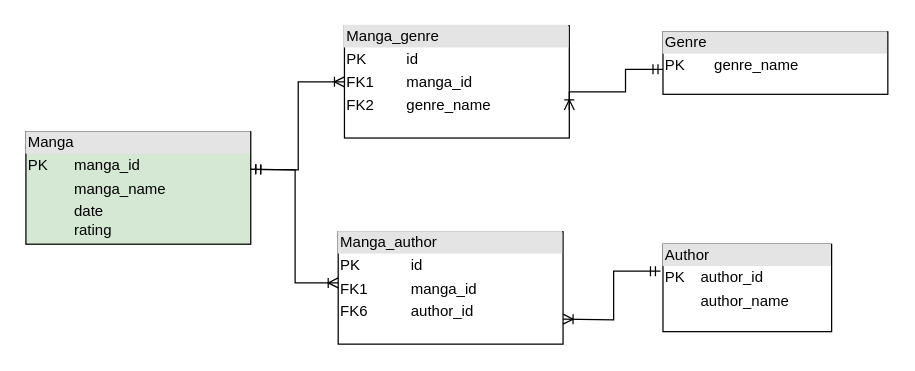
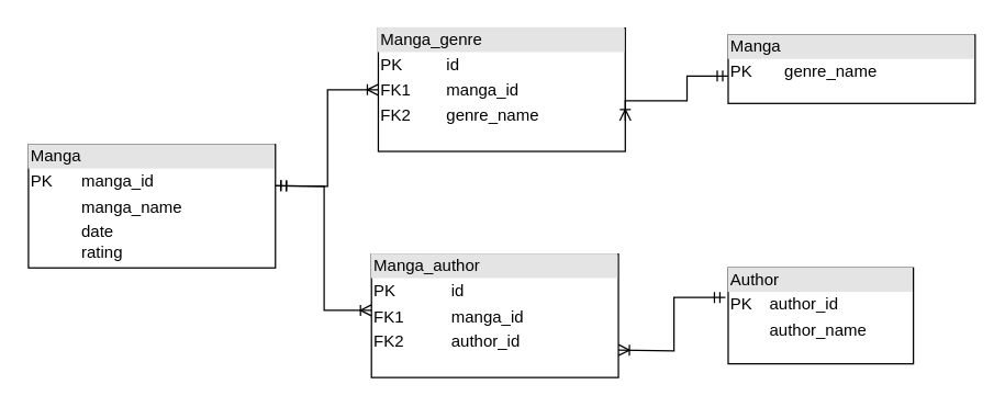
  <mxCell id="0" />
  <mxCell id="1" parent="0" />
  <mxCell id="2" value="&lt;div style=&quot;box-sizing: border-box ; width: 100% ; background: #e4e4e4 ; padding: 2px&quot;&gt;Manga_genre&lt;/div&gt;&lt;table style=&quot;width: 100% ; font-size: 1em&quot; cellpadding=&quot;2&quot; cellspacing=&quot;0&quot;&gt;&lt;tbody&gt;&lt;tr&gt;&lt;td&gt;PK&lt;/td&gt;&lt;td&gt;id&lt;/td&gt;&lt;/tr&gt;&lt;tr&gt;&lt;td&gt;FK1&lt;/td&gt;&lt;td&gt;manga_id&lt;/td&gt;&lt;/tr&gt;&lt;tr&gt;&lt;td&gt;FK2&lt;/td&gt;&lt;td&gt;genre_name&lt;/td&gt;&lt;/tr&gt;&lt;/tbody&gt;&lt;/table&gt;" style="verticalAlign=top;align=left;overflow=fill;html=1;" parent="1" vertex="1"><mxGeometry x="275" y="20" width="180" height="90" as="geometry" /></mxCell>
- <mxCell id="3" value="&lt;div style=&quot;box-sizing: border-box ; width: 100% ; background: #e4e4e4 ; padding: 2px&quot;&gt;Manga_author&lt;/div&gt;&lt;table cellpadding=&quot;2&quot; cellspacing=&quot;0&quot; style=&quot;font-size: 1em ; width: 180px&quot;&gt;&lt;tbody&gt;&lt;tr&gt;&lt;td&gt;PK&lt;/td&gt;&lt;td&gt;id&lt;/td&gt;&lt;/tr&gt;&lt;tr&gt;&lt;td&gt;FK1&lt;/td&gt;&lt;td&gt;manga_id&lt;/td&gt;&lt;/tr&gt;&lt;tr&gt;&lt;td&gt;FK6&lt;/td&gt;&lt;td&gt;author_id&lt;/td&gt;&lt;/tr&gt;&lt;/tbody&gt;&lt;/table&gt;" style="verticalAlign=top;align=left;overflow=fill;html=1;" parent="1" vertex="1"><mxGeometry x="270" y="185" width="180" height="90" as="geometry" /></mxCell>
+ <mxCell id="3" value="&lt;div style=&quot;box-sizing: border-box ; width: 100% ; background: #e4e4e4 ; padding: 2px&quot;&gt;Manga_author&lt;/div&gt;&lt;table cellpadding=&quot;2&quot; cellspacing=&quot;0&quot; style=&quot;font-size: 1em ; width: 180px&quot;&gt;&lt;tbody&gt;&lt;tr&gt;&lt;td&gt;PK&lt;/td&gt;&lt;td&gt;id&lt;/td&gt;&lt;/tr&gt;&lt;tr&gt;&lt;td&gt;FK1&lt;/td&gt;&lt;td&gt;manga_id&lt;/td&gt;&lt;/tr&gt;&lt;tr&gt;&lt;td&gt;FK2&lt;/td&gt;&lt;td&gt;author_id&lt;/td&gt;&lt;/tr&gt;&lt;/tbody&gt;&lt;/table&gt;" style="verticalAlign=top;align=left;overflow=fill;html=1;" parent="1" vertex="1"><mxGeometry x="270" y="185" width="180" height="90" as="geometry" /></mxCell>
  <mxCell id="4" value="&lt;div style=&quot;box-sizing: border-box ; width: 100% ; background: #e4e4e4 ; padding: 2px&quot;&gt;Author&lt;/div&gt;&lt;table style=&quot;width: 100% ; font-size: 1em&quot; cellpadding=&quot;2&quot; cellspacing=&quot;0&quot;&gt;&lt;tbody&gt;&lt;tr&gt;&lt;td&gt;PK&lt;/td&gt;&lt;td&gt;author_id&lt;/td&gt;&lt;/tr&gt;&lt;tr&gt;&lt;td&gt;&lt;br&gt;&lt;/td&gt;&lt;td&gt;author_name&lt;/td&gt;&lt;/tr&gt;&lt;tr&gt;&lt;td&gt;&lt;/td&gt;&lt;td&gt;&lt;br&gt;&lt;/td&gt;&lt;/tr&gt;&lt;/tbody&gt;&lt;/table&gt;" style="verticalAlign=top;align=left;overflow=fill;html=1;" parent="1" vertex="1"><mxGeometry x="530" y="195" width="135" height="70" as="geometry" /></mxCell>
- <mxCell id="5" value="&lt;div style=&quot;box-sizing: border-box ; width: 100% ; background: #e4e4e4 ; padding: 2px&quot;&gt;Genre&lt;/div&gt;&lt;table style=&quot;width: 100% ; font-size: 1em&quot; cellpadding=&quot;2&quot; cellspacing=&quot;0&quot;&gt;&lt;tbody&gt;&lt;tr&gt;&lt;td&gt;PK&lt;/td&gt;&lt;td&gt;genre_name&lt;br&gt;&lt;/td&gt;&lt;/tr&gt;&lt;tr&gt;&lt;td&gt;&lt;br&gt;&lt;/td&gt;&lt;td&gt;&lt;br&gt;&lt;/td&gt;&lt;/tr&gt;&lt;/tbody&gt;&lt;/table&gt;" style="verticalAlign=top;align=left;overflow=fill;html=1;" parent="1" vertex="1"><mxGeometry x="530" y="25" width="180" height="50" as="geometry" /></mxCell>
- <mxCell id="6" value="&lt;div style=&quot;box-sizing: border-box ; width: 100% ; background: #e4e4e4 ; padding: 2px&quot;&gt;Manga&lt;/div&gt;&lt;table style=&quot;width: 100% ; font-size: 1em&quot; cellpadding=&quot;2&quot; cellspacing=&quot;0&quot;&gt;&lt;tbody&gt;&lt;tr&gt;&lt;td&gt;PK&lt;/td&gt;&lt;td&gt;manga_id&lt;/td&gt;&lt;/tr&gt;&lt;tr&gt;&lt;td&gt;&lt;br&gt;&lt;/td&gt;&lt;td&gt;manga_name&lt;/td&gt;&lt;/tr&gt;&lt;tr&gt;&lt;td&gt;&lt;/td&gt;&lt;td&gt;date&lt;br&gt;rating&lt;/td&gt;&lt;/tr&gt;&lt;/tbody&gt;&lt;/table&gt;" style="verticalAlign=top;align=left;overflow=fill;html=1;fillColor=#d5e8d4;" parent="1" vertex="1"><mxGeometry x="20" y="105" width="180" height="90" as="geometry" /></mxCell>
+ <mxCell id="5" value="&lt;div style=&quot;box-sizing: border-box ; width: 100% ; background: #e4e4e4 ; padding: 2px&quot;&gt;Manga&lt;/div&gt;&lt;table style=&quot;width: 100% ; font-size: 1em&quot; cellpadding=&quot;2&quot; cellspacing=&quot;0&quot;&gt;&lt;tbody&gt;&lt;tr&gt;&lt;td&gt;PK&lt;/td&gt;&lt;td&gt;genre_name&lt;br&gt;&lt;/td&gt;&lt;/tr&gt;&lt;tr&gt;&lt;td&gt;&lt;br&gt;&lt;/td&gt;&lt;td&gt;&lt;br&gt;&lt;/td&gt;&lt;/tr&gt;&lt;/tbody&gt;&lt;/table&gt;" style="verticalAlign=top;align=left;overflow=fill;html=1;" parent="1" vertex="1"><mxGeometry x="530" y="25" width="180" height="50" as="geometry" /></mxCell>
+ <mxCell id="6" value="&lt;div style=&quot;box-sizing: border-box ; width: 100% ; background: #e4e4e4 ; padding: 2px&quot;&gt;Manga&lt;/div&gt;&lt;table style=&quot;width: 100% ; font-size: 1em&quot; cellpadding=&quot;2&quot; cellspacing=&quot;0&quot;&gt;&lt;tbody&gt;&lt;tr&gt;&lt;td&gt;PK&lt;/td&gt;&lt;td&gt;manga_id&lt;/td&gt;&lt;/tr&gt;&lt;tr&gt;&lt;td&gt;&lt;br&gt;&lt;/td&gt;&lt;td&gt;manga_name&lt;/td&gt;&lt;/tr&gt;&lt;tr&gt;&lt;td&gt;&lt;/td&gt;&lt;td&gt;date&lt;br&gt;rating&lt;/td&gt;&lt;/tr&gt;&lt;/tbody&gt;&lt;/table&gt;" style="verticalAlign=top;align=left;overflow=fill;html=1;" parent="1" vertex="1"><mxGeometry x="20" y="105" width="180" height="90" as="geometry" /></mxCell>
  <mxCell id="7" value="" style="endArrow=ERoneToMany;startArrow=ERmandOne;html=1;rounded=0;edgeStyle=orthogonalEdgeStyle;entryX=1;entryY=0.75;entryDx=0;entryDy=0;endFill=0;startFill=0;" parent="1" target="2" edge="1"><mxGeometry width="50" height="50" relative="1" as="geometry"><mxPoint x="530" y="55" as="sourcePoint" /><mxPoint x="410" y="95" as="targetPoint" /><Array as="points"><mxPoint x="500" y="55" /><mxPoint x="500" y="73" /></Array></mxGeometry></mxCell>
  <mxCell id="8" value="" style="endArrow=ERmandOne;startArrow=ERoneToMany;html=1;rounded=0;edgeStyle=orthogonalEdgeStyle;entryX=-0.015;entryY=0.308;entryDx=0;entryDy=0;entryPerimeter=0;startFill=0;endFill=0;" parent="1" target="4" edge="1"><mxGeometry width="50" height="50" relative="1" as="geometry"><mxPoint x="450" y="254.97" as="sourcePoint" /><mxPoint x="500" y="204.97" as="targetPoint" /></mxGeometry></mxCell>
  <mxCell id="9" value="" style="endArrow=ERoneToMany;startArrow=ERmandOne;html=1;rounded=0;edgeStyle=orthogonalEdgeStyle;entryX=0;entryY=0.5;entryDx=0;entryDy=0;startFill=0;endFill=0;" parent="1" target="2" edge="1"><mxGeometry width="50" height="50" relative="1" as="geometry"><mxPoint x="200" y="135" as="sourcePoint" /><mxPoint x="250" y="85" as="targetPoint" /></mxGeometry></mxCell>
  <mxCell id="10" value="" style="endArrow=ERoneToMany;startArrow=ERmandOne;html=1;rounded=0;edgeStyle=orthogonalEdgeStyle;entryX=0;entryY=0.455;entryDx=0;entryDy=0;entryPerimeter=0;startFill=0;endFill=0;" parent="1" target="3" edge="1"><mxGeometry width="50" height="50" relative="1" as="geometry"><mxPoint x="200" y="135" as="sourcePoint" /><mxPoint x="250" y="85" as="targetPoint" /></mxGeometry></mxCell>
